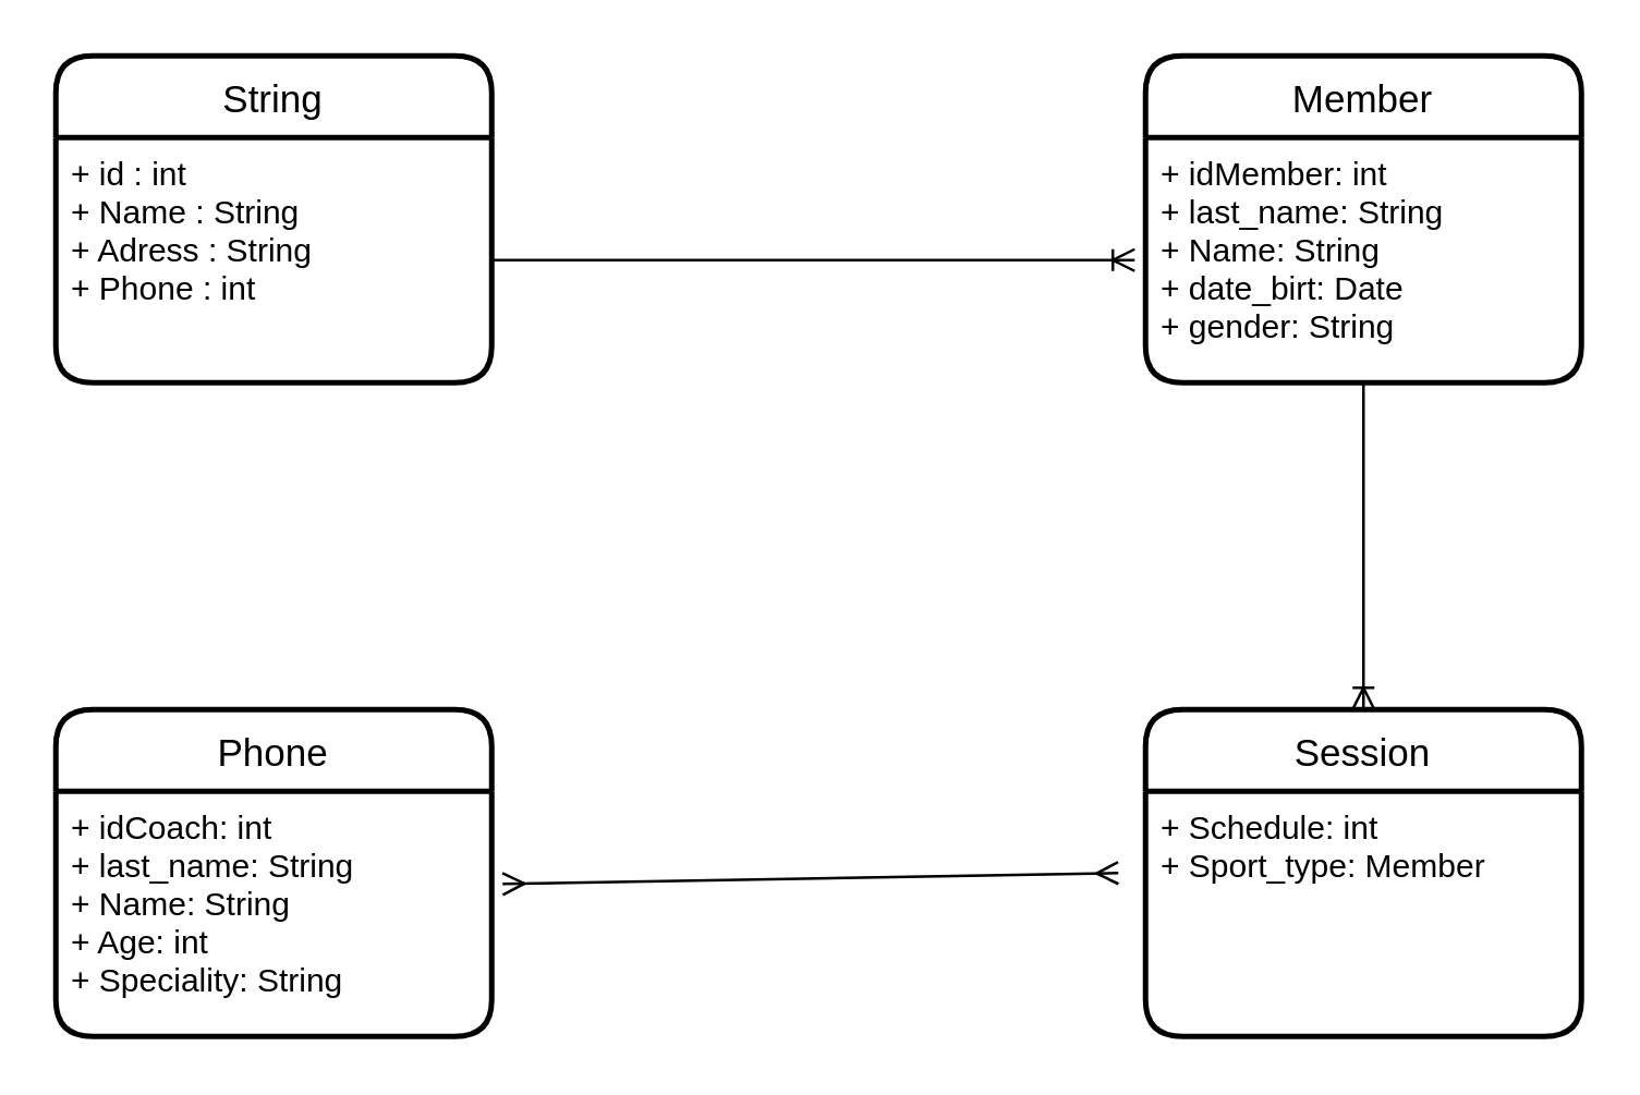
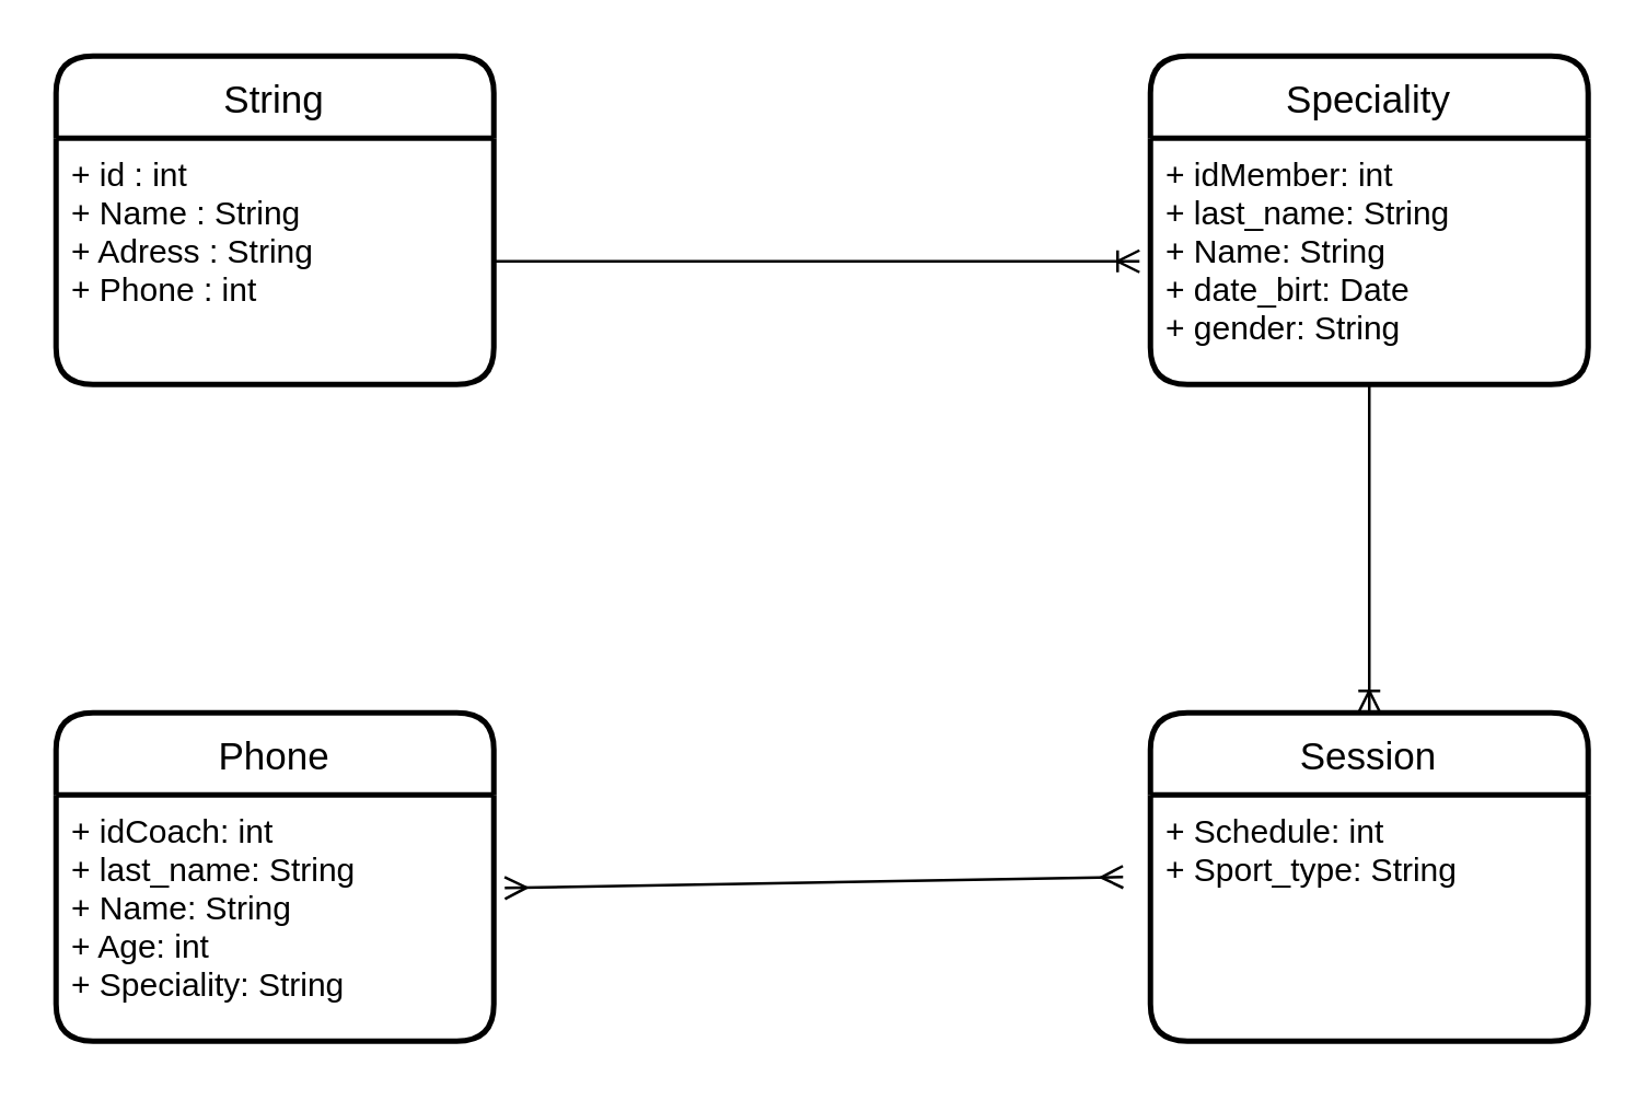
  <mxCell id="0" />
  <mxCell id="1" parent="0" />
  <mxCell id="2" value="String" style="swimlane;childLayout=stackLayout;horizontal=1;startSize=30;horizontalStack=0;rounded=1;fontSize=14;fontStyle=0;strokeWidth=2;resizeParent=0;resizeLast=1;shadow=0;dashed=0;align=center;" parent="1" vertex="1"><mxGeometry x="20" y="20" width="160" height="120" as="geometry" /></mxCell>
  <mxCell id="3" value="+ id : int&#10;+ Name : String&#10;+ Adress : String&#10;+ Phone : int" style="align=left;strokeColor=none;fillColor=none;spacingLeft=4;fontSize=12;verticalAlign=top;resizable=0;rotatable=0;part=1;" parent="2" vertex="1"><mxGeometry y="30" width="160" height="90" as="geometry" /></mxCell>
- <mxCell id="4" value="Member" style="swimlane;childLayout=stackLayout;horizontal=1;startSize=30;horizontalStack=0;rounded=1;fontSize=14;fontStyle=0;strokeWidth=2;resizeParent=0;resizeLast=1;shadow=0;dashed=0;align=center;" parent="1" vertex="1"><mxGeometry x="420" y="20" width="160" height="120" as="geometry" /></mxCell>
+ <mxCell id="4" value="Speciality" style="swimlane;childLayout=stackLayout;horizontal=1;startSize=30;horizontalStack=0;rounded=1;fontSize=14;fontStyle=0;strokeWidth=2;resizeParent=0;resizeLast=1;shadow=0;dashed=0;align=center;" parent="1" vertex="1"><mxGeometry x="420" y="20" width="160" height="120" as="geometry" /></mxCell>
  <mxCell id="5" value="+ idMember: int&#10;+ last_name: String&#10;+ Name: String&#10;+ date_birt: Date&#10;+ gender: String" style="align=left;strokeColor=none;fillColor=none;spacingLeft=4;fontSize=12;verticalAlign=top;resizable=0;rotatable=0;part=1;" parent="4" vertex="1"><mxGeometry y="30" width="160" height="90" as="geometry" /></mxCell>
  <mxCell id="6" value="Phone" style="swimlane;childLayout=stackLayout;horizontal=1;startSize=30;horizontalStack=0;rounded=1;fontSize=14;fontStyle=0;strokeWidth=2;resizeParent=0;resizeLast=1;shadow=0;dashed=0;align=center;" parent="1" vertex="1"><mxGeometry x="20" y="260" width="160" height="120" as="geometry"><mxRectangle x="120" y="280" width="90" height="30" as="alternateBounds" /></mxGeometry></mxCell>
  <mxCell id="7" value="+ idCoach: int&#10;+ last_name: String&#10;+ Name: String&#10;+ Age: int&#10;+ Speciality: String&#10;" style="align=left;strokeColor=none;fillColor=none;spacingLeft=4;fontSize=12;verticalAlign=top;resizable=0;rotatable=0;part=1;" parent="6" vertex="1"><mxGeometry y="30" width="160" height="90" as="geometry" /></mxCell>
  <mxCell id="8" value="Session" style="swimlane;childLayout=stackLayout;horizontal=1;startSize=30;horizontalStack=0;rounded=1;fontSize=14;fontStyle=0;strokeWidth=2;resizeParent=0;resizeLast=1;shadow=0;dashed=0;align=center;" parent="1" vertex="1"><mxGeometry x="420" y="260" width="160" height="120" as="geometry" /></mxCell>
- <mxCell id="9" value="+ Schedule: int&#10;+ Sport_type: Member&#10;" style="align=left;strokeColor=none;fillColor=none;spacingLeft=4;fontSize=12;verticalAlign=top;resizable=0;rotatable=0;part=1;" parent="8" vertex="1"><mxGeometry y="30" width="160" height="90" as="geometry" /></mxCell>
+ <mxCell id="9" value="+ Schedule: int&#10;+ Sport_type: String&#10;" style="align=left;strokeColor=none;fillColor=none;spacingLeft=4;fontSize=12;verticalAlign=top;resizable=0;rotatable=0;part=1;" parent="8" vertex="1"><mxGeometry y="30" width="160" height="90" as="geometry" /></mxCell>
  <mxCell id="10" value="" style="edgeStyle=entityRelationEdgeStyle;fontSize=12;html=1;endArrow=ERoneToMany;exitX=1;exitY=0.5;exitDx=0;exitDy=0;" parent="1" source="3" edge="1"><mxGeometry width="100" height="100" relative="1" as="geometry"><mxPoint x="264" y="150" as="sourcePoint" /><mxPoint x="416" y="95" as="targetPoint" /></mxGeometry></mxCell>
  <mxCell id="11" value="" style="fontSize=12;html=1;endArrow=ERoneToMany;exitX=0.5;exitY=1;exitDx=0;exitDy=0;entryX=0.5;entryY=0;entryDx=0;entryDy=0;entryPerimeter=0;" parent="1" source="5" target="8" edge="1"><mxGeometry width="100" height="100" relative="1" as="geometry"><mxPoint x="500" y="150" as="sourcePoint" /><mxPoint x="500" y="250" as="targetPoint" /></mxGeometry></mxCell>
  <mxCell id="12" value="" style="fontSize=12;html=1;endArrow=ERmany;startArrow=ERmany;exitX=1.025;exitY=0.378;exitDx=0;exitDy=0;exitPerimeter=0;" parent="1" source="7" edge="1"><mxGeometry width="100" height="100" relative="1" as="geometry"><mxPoint x="260" y="260" as="sourcePoint" /><mxPoint x="410" y="320" as="targetPoint" /></mxGeometry></mxCell>
